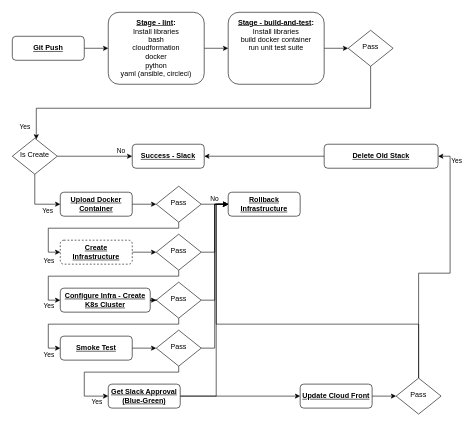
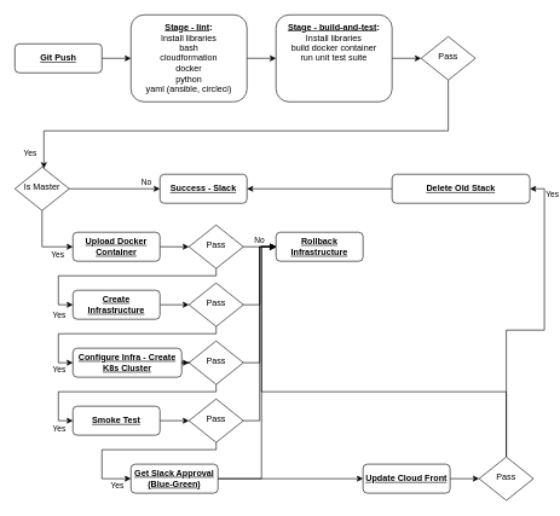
  <mxCell id="0" />
  <mxCell id="1" parent="0" />
  <mxCell id="2" style="edgeStyle=orthogonalEdgeStyle;rounded=0;orthogonalLoop=1;jettySize=auto;html=1;" parent="1" source="3" target="5" edge="1"><mxGeometry relative="1" as="geometry" /></mxCell>
  <mxCell id="3" value="&lt;b&gt;&lt;u&gt;Git Push&lt;/u&gt;&lt;/b&gt;" style="rounded=1;whiteSpace=wrap;html=1;fontSize=12;glass=0;strokeWidth=1;shadow=0;" parent="1" vertex="1"><mxGeometry x="20" y="60" width="120" height="40" as="geometry" /></mxCell>
  <mxCell id="4" style="edgeStyle=orthogonalEdgeStyle;rounded=0;orthogonalLoop=1;jettySize=auto;html=1;entryX=0;entryY=0.5;entryDx=0;entryDy=0;" parent="1" source="5" target="8" edge="1"><mxGeometry relative="1" as="geometry" /></mxCell>
  <mxCell id="5" value="&lt;b&gt;&lt;u&gt;Stage - lint&lt;/u&gt;:&lt;br&gt;&lt;/b&gt;Install libraries&lt;br&gt;bash&lt;br&gt;cloudformation&lt;br&gt;docker&lt;br&gt;python&lt;br&gt;yaml (ansible, circleci)" style="rounded=1;whiteSpace=wrap;html=1;fontSize=12;glass=0;strokeWidth=1;shadow=0;" parent="1" vertex="1"><mxGeometry x="180" y="20" width="160" height="120" as="geometry" /></mxCell>
  <mxCell id="6" value="&lt;b&gt;&lt;u&gt;Success - Slack&lt;/u&gt;&lt;/b&gt;" style="rounded=1;whiteSpace=wrap;html=1;fontSize=12;glass=0;strokeWidth=1;shadow=0;" parent="1" vertex="1"><mxGeometry x="220" y="240" width="120" height="40" as="geometry" /></mxCell>
  <mxCell id="7" style="edgeStyle=orthogonalEdgeStyle;rounded=0;orthogonalLoop=1;jettySize=auto;html=1;" parent="1" source="8" target="11" edge="1"><mxGeometry relative="1" as="geometry" /></mxCell>
  <mxCell id="8" value="&lt;b&gt;&lt;u&gt;Stage - build-and-test&lt;/u&gt;:&lt;br&gt;&lt;/b&gt;Install libraries&lt;br&gt;build docker container&lt;br&gt;run unit test suite&lt;br&gt;&lt;br&gt;&lt;br&gt;&lt;br&gt;" style="rounded=1;whiteSpace=wrap;html=1;fontSize=12;glass=0;strokeWidth=1;shadow=0;" parent="1" vertex="1"><mxGeometry x="380" y="20" width="160" height="120" as="geometry" /></mxCell>
  <mxCell id="9" style="edgeStyle=orthogonalEdgeStyle;rounded=0;orthogonalLoop=1;jettySize=auto;html=1;" parent="1" source="11" target="16" edge="1"><mxGeometry relative="1" as="geometry"><Array as="points"><mxPoint x="618" y="180" /><mxPoint x="60" y="180" /></Array></mxGeometry></mxCell>
  <mxCell id="10" value="Yes" style="edgeLabel;html=1;align=center;verticalAlign=middle;resizable=0;points=[];" parent="9" vertex="1" connectable="0"><mxGeometry x="0.745" relative="1" as="geometry"><mxPoint x="-54" y="30" as="offset" /></mxGeometry></mxCell>
  <mxCell id="11" value="Pass" style="rhombus;whiteSpace=wrap;html=1;shadow=0;fontFamily=Helvetica;fontSize=12;align=center;strokeWidth=1;spacing=6;spacingTop=-4;" parent="1" vertex="1"><mxGeometry x="580" y="50" width="75" height="60" as="geometry" /></mxCell>
  <mxCell id="12" style="edgeStyle=orthogonalEdgeStyle;rounded=0;orthogonalLoop=1;jettySize=auto;html=1;" parent="1" source="16" target="6" edge="1"><mxGeometry relative="1" as="geometry" /></mxCell>
  <mxCell id="13" value="No" style="edgeLabel;html=1;align=center;verticalAlign=middle;resizable=0;points=[];" parent="12" vertex="1" connectable="0"><mxGeometry x="0.151" y="-3" relative="1" as="geometry"><mxPoint x="33" y="-13" as="offset" /></mxGeometry></mxCell>
  <mxCell id="14" style="edgeStyle=orthogonalEdgeStyle;rounded=0;orthogonalLoop=1;jettySize=auto;html=1;entryX=0;entryY=0.5;entryDx=0;entryDy=0;" parent="1" source="16" target="18" edge="1"><mxGeometry relative="1" as="geometry"><Array as="points"><mxPoint x="58" y="340" /></Array></mxGeometry></mxCell>
  <mxCell id="15" value="Yes" style="edgeLabel;html=1;align=center;verticalAlign=middle;resizable=0;points=[];" parent="14" vertex="1" connectable="0"><mxGeometry x="0.503" y="4" relative="1" as="geometry"><mxPoint x="1" y="14" as="offset" /></mxGeometry></mxCell>
- <mxCell id="16" value="Is Create" style="rhombus;whiteSpace=wrap;html=1;shadow=0;fontFamily=Helvetica;fontSize=12;align=center;strokeWidth=1;spacing=6;spacingTop=-4;" parent="1" vertex="1"><mxGeometry x="20" y="230" width="75" height="60" as="geometry" /></mxCell>
+ <mxCell id="16" value="Is Master" style="rhombus;whiteSpace=wrap;html=1;shadow=0;fontFamily=Helvetica;fontSize=12;align=center;strokeWidth=1;spacing=6;spacingTop=-4;" parent="1" vertex="1"><mxGeometry x="20" y="230" width="75" height="60" as="geometry" /></mxCell>
  <mxCell id="17" style="edgeStyle=orthogonalEdgeStyle;rounded=0;orthogonalLoop=1;jettySize=auto;html=1;" parent="1" source="18" target="23" edge="1"><mxGeometry relative="1" as="geometry" /></mxCell>
  <mxCell id="18" value="&lt;b&gt;&lt;u&gt;Upload Docker Container&lt;/u&gt;&lt;/b&gt;" style="rounded=1;whiteSpace=wrap;html=1;fontSize=12;glass=0;strokeWidth=1;shadow=0;" parent="1" vertex="1"><mxGeometry x="100" y="320" width="120" height="40" as="geometry" /></mxCell>
  <mxCell id="19" style="edgeStyle=orthogonalEdgeStyle;rounded=0;orthogonalLoop=1;jettySize=auto;html=1;entryX=0;entryY=0.5;entryDx=0;entryDy=0;" parent="1" source="23" target="24" edge="1"><mxGeometry relative="1" as="geometry" /></mxCell>
  <mxCell id="20" value="No" style="edgeLabel;html=1;align=center;verticalAlign=middle;resizable=0;points=[];" parent="19" vertex="1" connectable="0"><mxGeometry x="-0.067" relative="1" as="geometry"><mxPoint y="-10" as="offset" /></mxGeometry></mxCell>
  <mxCell id="21" style="edgeStyle=orthogonalEdgeStyle;rounded=0;orthogonalLoop=1;jettySize=auto;html=1;entryX=0;entryY=0.5;entryDx=0;entryDy=0;" parent="1" source="23" target="26" edge="1"><mxGeometry relative="1" as="geometry"><Array as="points"><mxPoint x="298" y="380" /><mxPoint x="80" y="380" /><mxPoint x="80" y="420" /></Array></mxGeometry></mxCell>
  <mxCell id="22" value="Yes" style="edgeLabel;html=1;align=center;verticalAlign=middle;resizable=0;points=[];" parent="21" vertex="1" connectable="0"><mxGeometry x="0.662" y="-2" relative="1" as="geometry"><mxPoint x="2" y="42" as="offset" /></mxGeometry></mxCell>
  <mxCell id="23" value="Pass" style="rhombus;whiteSpace=wrap;html=1;shadow=0;fontFamily=Helvetica;fontSize=12;align=center;strokeWidth=1;spacing=6;spacingTop=-4;" parent="1" vertex="1"><mxGeometry x="260" y="310" width="75" height="60" as="geometry" /></mxCell>
  <mxCell id="24" value="&lt;b&gt;&lt;u&gt;Rollback Infrastructure&lt;/u&gt;&lt;/b&gt;" style="rounded=1;whiteSpace=wrap;html=1;fontSize=12;glass=0;strokeWidth=1;shadow=0;" parent="1" vertex="1"><mxGeometry x="380" y="320" width="120" height="40" as="geometry" /></mxCell>
  <mxCell id="25" style="edgeStyle=orthogonalEdgeStyle;rounded=0;orthogonalLoop=1;jettySize=auto;html=1;" parent="1" source="26" target="30" edge="1"><mxGeometry relative="1" as="geometry" /></mxCell>
- <mxCell id="26" value="&lt;b&gt;&lt;u&gt;Create Infrastructure&lt;/u&gt;&lt;/b&gt;" style="rounded=1;whiteSpace=wrap;html=1;fontSize=12;glass=0;strokeWidth=1;shadow=0;dashed=1;" parent="1" vertex="1"><mxGeometry x="100" y="400" width="120" height="40" as="geometry" /></mxCell>
+ <mxCell id="26" value="&lt;b&gt;&lt;u&gt;Create Infrastructure&lt;/u&gt;&lt;/b&gt;" style="rounded=1;whiteSpace=wrap;html=1;fontSize=12;glass=0;strokeWidth=1;shadow=0;" parent="1" vertex="1"><mxGeometry x="100" y="400" width="120" height="40" as="geometry" /></mxCell>
  <mxCell id="27" style="edgeStyle=orthogonalEdgeStyle;rounded=0;orthogonalLoop=1;jettySize=auto;html=1;entryX=0;entryY=0.5;entryDx=0;entryDy=0;" parent="1" source="30" target="24" edge="1"><mxGeometry relative="1" as="geometry"><mxPoint x="380" y="440" as="targetPoint" /></mxGeometry></mxCell>
  <mxCell id="28" style="edgeStyle=orthogonalEdgeStyle;rounded=0;orthogonalLoop=1;jettySize=auto;html=1;entryX=0;entryY=0.5;entryDx=0;entryDy=0;" parent="1" source="30" target="32" edge="1"><mxGeometry relative="1" as="geometry"><Array as="points"><mxPoint x="298" y="460" /><mxPoint x="80" y="460" /><mxPoint x="80" y="500" /></Array></mxGeometry></mxCell>
  <mxCell id="29" value="Yes" style="edgeLabel;html=1;align=center;verticalAlign=middle;resizable=0;points=[];" parent="28" vertex="1" connectable="0"><mxGeometry x="0.777" relative="1" as="geometry"><mxPoint y="22" as="offset" /></mxGeometry></mxCell>
  <mxCell id="30" value="Pass" style="rhombus;whiteSpace=wrap;html=1;shadow=0;fontFamily=Helvetica;fontSize=12;align=center;strokeWidth=1;spacing=6;spacingTop=-4;" parent="1" vertex="1"><mxGeometry x="260" y="390" width="75" height="60" as="geometry" /></mxCell>
  <mxCell id="31" style="edgeStyle=orthogonalEdgeStyle;rounded=0;orthogonalLoop=1;jettySize=auto;html=1;" parent="1" source="32" target="35" edge="1"><mxGeometry relative="1" as="geometry" /></mxCell>
  <mxCell id="32" value="&lt;b&gt;&lt;u&gt;Configure Infra - Create K8s Cluster&lt;/u&gt;&lt;/b&gt;" style="rounded=1;whiteSpace=wrap;html=1;fontSize=12;glass=0;strokeWidth=1;shadow=0;" parent="1" vertex="1"><mxGeometry x="100" y="480" width="150" height="40" as="geometry" /></mxCell>
  <mxCell id="33" style="edgeStyle=orthogonalEdgeStyle;rounded=0;orthogonalLoop=1;jettySize=auto;html=1;entryX=0;entryY=0.5;entryDx=0;entryDy=0;" parent="1" source="35" target="24" edge="1"><mxGeometry relative="1" as="geometry" /></mxCell>
  <mxCell id="34" style="edgeStyle=orthogonalEdgeStyle;rounded=0;orthogonalLoop=1;jettySize=auto;html=1;entryX=0;entryY=0.5;entryDx=0;entryDy=0;" edge="1" parent="1" source="35" target="48"><mxGeometry relative="1" as="geometry"><Array as="points"><mxPoint x="298" y="540" /><mxPoint x="80" y="540" /><mxPoint x="80" y="580" /></Array></mxGeometry></mxCell>
  <mxCell id="35" value="Pass" style="rhombus;whiteSpace=wrap;html=1;shadow=0;fontFamily=Helvetica;fontSize=12;align=center;strokeWidth=1;spacing=6;spacingTop=-4;" parent="1" vertex="1"><mxGeometry x="260" y="470" width="75" height="60" as="geometry" /></mxCell>
  <mxCell id="36" style="edgeStyle=orthogonalEdgeStyle;rounded=0;orthogonalLoop=1;jettySize=auto;html=1;entryX=0;entryY=0.5;entryDx=0;entryDy=0;" parent="1" source="38" target="24" edge="1"><mxGeometry relative="1" as="geometry"><Array as="points"><mxPoint x="360" y="660" /><mxPoint x="360" y="340" /></Array></mxGeometry></mxCell>
  <mxCell id="37" style="edgeStyle=orthogonalEdgeStyle;rounded=0;orthogonalLoop=1;jettySize=auto;html=1;" parent="1" source="38" target="40" edge="1"><mxGeometry relative="1" as="geometry" /></mxCell>
  <mxCell id="38" value="&lt;b&gt;&lt;u&gt;Get Slack Approval&lt;br&gt;(Blue-Green)&lt;br&gt;&lt;/u&gt;&lt;/b&gt;" style="rounded=1;whiteSpace=wrap;html=1;fontSize=12;glass=0;strokeWidth=1;shadow=0;" parent="1" vertex="1"><mxGeometry x="180" y="640" width="120" height="40" as="geometry" /></mxCell>
  <mxCell id="39" style="edgeStyle=orthogonalEdgeStyle;rounded=0;orthogonalLoop=1;jettySize=auto;html=1;entryX=0;entryY=0.5;entryDx=0;entryDy=0;" parent="1" source="40" target="43" edge="1"><mxGeometry relative="1" as="geometry" /></mxCell>
  <mxCell id="40" value="&lt;b&gt;&lt;u&gt;Update Cloud Front&lt;/u&gt;&lt;/b&gt;" style="rounded=1;whiteSpace=wrap;html=1;fontSize=12;glass=0;strokeWidth=1;shadow=0;" parent="1" vertex="1"><mxGeometry x="500" y="640" width="120" height="40" as="geometry" /></mxCell>
  <mxCell id="41" style="edgeStyle=orthogonalEdgeStyle;rounded=0;orthogonalLoop=1;jettySize=auto;html=1;entryX=0;entryY=0.5;entryDx=0;entryDy=0;" parent="1" source="43" target="24" edge="1"><mxGeometry relative="1" as="geometry"><Array as="points"><mxPoint x="698" y="540" /><mxPoint x="360" y="540" /><mxPoint x="360" y="340" /></Array></mxGeometry></mxCell>
  <mxCell id="42" value="Yes" style="edgeStyle=orthogonalEdgeStyle;rounded=0;orthogonalLoop=1;jettySize=auto;html=1;entryX=1;entryY=0.5;entryDx=0;entryDy=0;" parent="1" source="43" target="45" edge="1"><mxGeometry x="0.878" y="-10" relative="1" as="geometry"><mxPoint x="1" as="offset" /></mxGeometry></mxCell>
  <mxCell id="43" value="Pass" style="rhombus;whiteSpace=wrap;html=1;shadow=0;fontFamily=Helvetica;fontSize=12;align=center;strokeWidth=1;spacing=6;spacingTop=-4;" parent="1" vertex="1"><mxGeometry x="660" y="630" width="75" height="60" as="geometry" /></mxCell>
  <mxCell id="44" style="edgeStyle=orthogonalEdgeStyle;rounded=0;orthogonalLoop=1;jettySize=auto;html=1;" parent="1" source="45" target="6" edge="1"><mxGeometry relative="1" as="geometry" /></mxCell>
  <mxCell id="45" value="&lt;b&gt;&lt;u&gt;Delete Old Stack&lt;/u&gt;&lt;/b&gt;" style="rounded=1;whiteSpace=wrap;html=1;fontSize=12;glass=0;strokeWidth=1;shadow=0;" parent="1" vertex="1"><mxGeometry x="540" y="240" width="190" height="40" as="geometry" /></mxCell>
  <mxCell id="46" value="Yes" style="edgeLabel;html=1;align=center;verticalAlign=middle;resizable=0;points=[];" parent="1" vertex="1" connectable="0"><mxGeometry x="80" y="590.5" as="geometry" /></mxCell>
  <mxCell id="47" style="edgeStyle=orthogonalEdgeStyle;rounded=0;orthogonalLoop=1;jettySize=auto;html=1;" parent="1" source="48" target="51" edge="1"><mxGeometry relative="1" as="geometry" /></mxCell>
  <mxCell id="48" value="&lt;b&gt;&lt;u&gt;Smoke Test&lt;/u&gt;&lt;/b&gt;" style="rounded=1;whiteSpace=wrap;html=1;fontSize=12;glass=0;strokeWidth=1;shadow=0;" parent="1" vertex="1"><mxGeometry x="100" y="560" width="120" height="40" as="geometry" /></mxCell>
  <mxCell id="49" style="edgeStyle=orthogonalEdgeStyle;rounded=0;orthogonalLoop=1;jettySize=auto;html=1;entryX=0;entryY=0.5;entryDx=0;entryDy=0;" edge="1" parent="1" source="51" target="24"><mxGeometry relative="1" as="geometry" /></mxCell>
  <mxCell id="50" value="Yes" style="edgeStyle=orthogonalEdgeStyle;rounded=0;orthogonalLoop=1;jettySize=auto;html=1;entryX=0;entryY=0.5;entryDx=0;entryDy=0;" edge="1" parent="1" source="51" target="38"><mxGeometry x="0.845" y="-10" relative="1" as="geometry"><Array as="points"><mxPoint x="298" y="620" /><mxPoint x="140" y="620" /><mxPoint x="140" y="660" /></Array><mxPoint as="offset" /></mxGeometry></mxCell>
  <mxCell id="51" value="Pass" style="rhombus;whiteSpace=wrap;html=1;shadow=0;fontFamily=Helvetica;fontSize=12;align=center;strokeWidth=1;spacing=6;spacingTop=-4;" parent="1" vertex="1"><mxGeometry x="260" y="550" width="75" height="60" as="geometry" /></mxCell>
